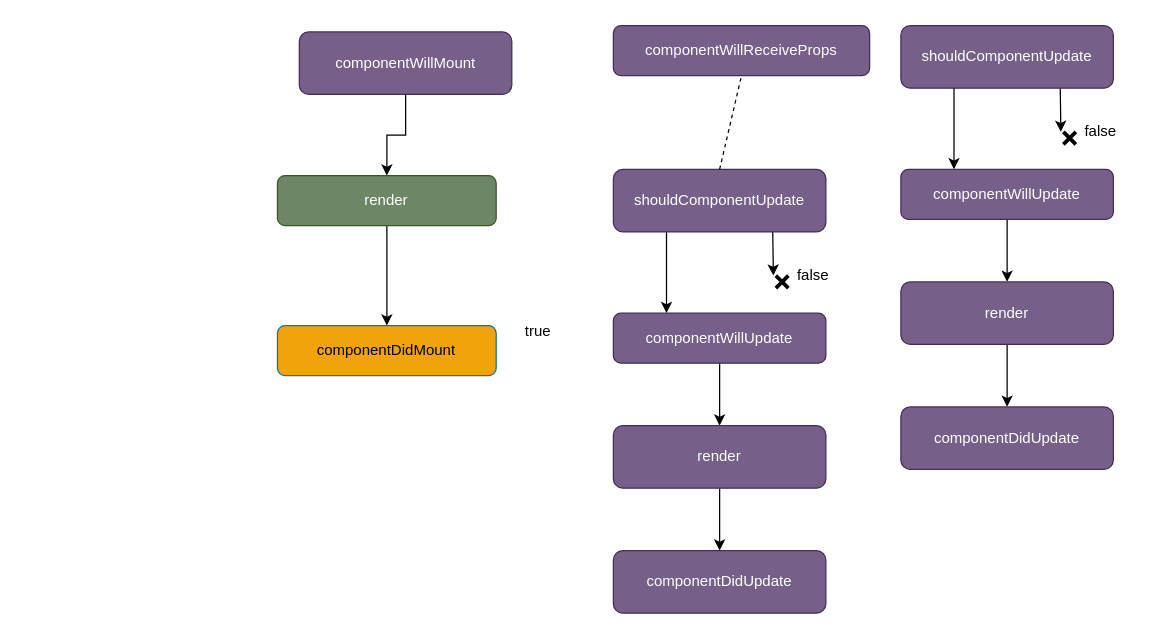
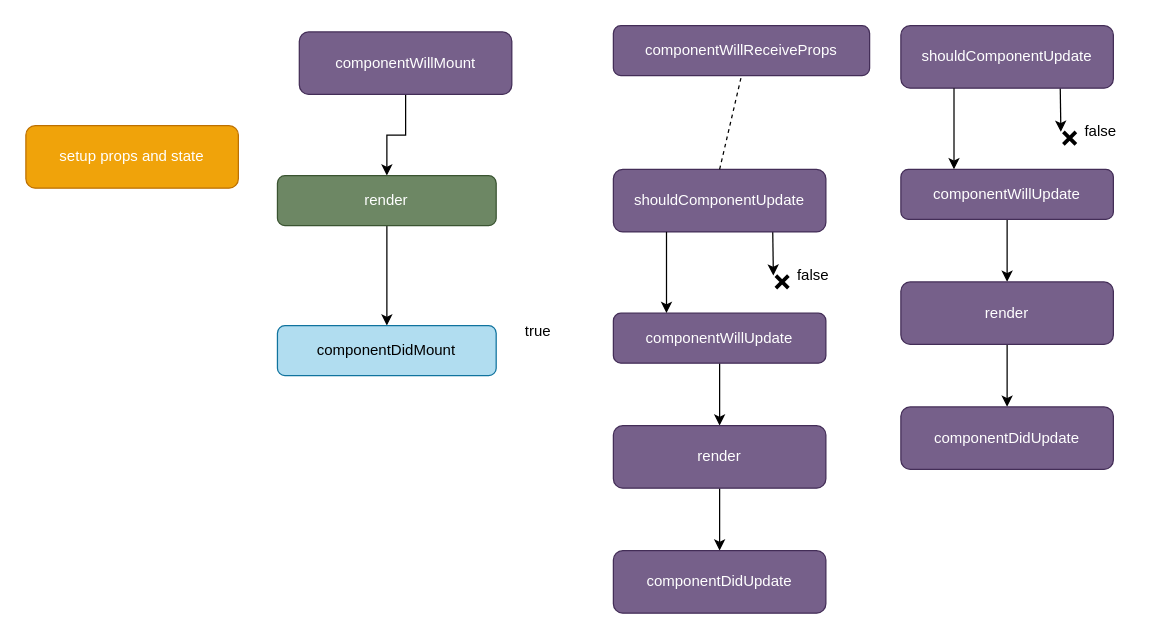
  <mxCell id="0" />
  <mxCell id="1" parent="0" />
+ <mxCell id="2" value="setup props and state" style="rounded=1;whiteSpace=wrap;html=1;fillColor=#f0a30a;strokeColor=#BD7000;fontColor=#ffffff;" vertex="1" parent="1"><mxGeometry y="100" width="170" height="50" as="geometry" x="20" /></mxCell>
  <mxCell id="3" value="" style="edgeStyle=orthogonalEdgeStyle;rounded=0;orthogonalLoop=1;jettySize=auto;html=1;" edge="1" parent="1" source="4" target="6"><mxGeometry relative="1" as="geometry" /></mxCell>
  <mxCell id="4" value="componentWillMount" style="rounded=1;whiteSpace=wrap;html=1;fillColor=#76608a;strokeColor=#432D57;fontColor=#ffffff;" vertex="1" parent="1"><mxGeometry x="238.75" y="25" width="170" height="50" as="geometry" /></mxCell>
  <mxCell id="5" value="" style="edgeStyle=orthogonalEdgeStyle;rounded=0;orthogonalLoop=1;jettySize=auto;html=1;" edge="1" parent="1" source="6"><mxGeometry relative="1" as="geometry"><mxPoint x="308.8" y="260" as="targetPoint" /></mxGeometry></mxCell>
  <mxCell id="6" value="render" style="whiteSpace=wrap;html=1;rounded=1;fontColor=#ffffff;strokeColor=#3A5431;fillColor=#6d8764;" vertex="1" parent="1"><mxGeometry x="221.25" y="140" width="175" height="40" as="geometry" /></mxCell>
- <mxCell id="7" value="componentDidMount" style="whiteSpace=wrap;html=1;rounded=1;strokeColor=#10739e;fillColor=#f0a30a;" vertex="1" parent="1"><mxGeometry x="221.25" y="260" width="175" height="40" as="geometry" /></mxCell>
+ <mxCell id="7" value="componentDidMount" style="whiteSpace=wrap;html=1;rounded=1;strokeColor=#10739e;fillColor=#b1ddf0;" vertex="1" parent="1"><mxGeometry x="221.25" y="260" width="175" height="40" as="geometry" /></mxCell>
  <mxCell id="8" value="componentWillReceiveProps" style="rounded=1;whiteSpace=wrap;html=1;fillColor=#76608a;strokeColor=#432D57;fontColor=#ffffff;" vertex="1" parent="1"><mxGeometry x="490" y="20" width="205" height="40" as="geometry" /></mxCell>
  <mxCell id="9" style="edgeStyle=orthogonalEdgeStyle;rounded=1;orthogonalLoop=1;jettySize=auto;html=1;exitX=0.75;exitY=1;exitDx=0;exitDy=0;" edge="1" parent="1" source="10"><mxGeometry relative="1" as="geometry"><mxPoint x="618" y="220" as="targetPoint" /></mxGeometry></mxCell>
  <mxCell id="10" value="shouldComponentUpdate" style="rounded=1;whiteSpace=wrap;html=1;fillColor=#76608a;strokeColor=#432D57;fontColor=#ffffff;" vertex="1" parent="1"><mxGeometry x="490" y="135" width="170" height="50" as="geometry" /></mxCell>
  <mxCell id="11" value="" style="edgeStyle=orthogonalEdgeStyle;rounded=1;orthogonalLoop=1;jettySize=auto;html=1;" edge="1" parent="1" source="12" target="14"><mxGeometry relative="1" as="geometry" /></mxCell>
  <mxCell id="12" value="componentWillUpdate" style="rounded=1;whiteSpace=wrap;html=1;fillColor=#76608a;strokeColor=#432D57;fontColor=#ffffff;" vertex="1" parent="1"><mxGeometry x="490" y="250" width="170" height="40" as="geometry" /></mxCell>
  <mxCell id="13" value="" style="edgeStyle=orthogonalEdgeStyle;rounded=1;orthogonalLoop=1;jettySize=auto;html=1;" edge="1" parent="1" source="14" target="15"><mxGeometry relative="1" as="geometry" /></mxCell>
  <mxCell id="14" value="render" style="rounded=1;whiteSpace=wrap;html=1;fillColor=#76608a;strokeColor=#432D57;fontColor=#ffffff;" vertex="1" parent="1"><mxGeometry x="490" y="340" width="170" height="50" as="geometry" /></mxCell>
  <mxCell id="15" value="componentDidUpdate" style="rounded=1;whiteSpace=wrap;html=1;fillColor=#76608a;strokeColor=#432D57;fontColor=#ffffff;" vertex="1" parent="1"><mxGeometry x="490" y="440" width="170" height="50" as="geometry" /></mxCell>
  <mxCell id="16" value="" style="endArrow=none;dashed=1;html=1;entryX=0.5;entryY=1;entryDx=0;entryDy=0;exitX=0.5;exitY=0;exitDx=0;exitDy=0;" edge="1" parent="1" source="10" target="8"><mxGeometry width="50" height="50" relative="1" as="geometry"><mxPoint x="470" y="260" as="sourcePoint" /><mxPoint x="520" y="210" as="targetPoint" /></mxGeometry></mxCell>
  <mxCell id="17" value="" style="endArrow=classic;html=1;exitX=0.25;exitY=1;exitDx=0;exitDy=0;entryX=0.25;entryY=0;entryDx=0;entryDy=0;rounded=1;" edge="1" parent="1" source="10" target="12"><mxGeometry width="50" height="50" relative="1" as="geometry"><mxPoint x="470" y="260" as="sourcePoint" /><mxPoint x="520" y="210" as="targetPoint" /></mxGeometry></mxCell>
  <mxCell id="18" value="true" style="text;html=1;strokeColor=none;fillColor=none;align=center;verticalAlign=middle;whiteSpace=wrap;rounded=0;" vertex="1" parent="1"><mxGeometry x="410" y="255" width="40" height="20" as="geometry" /></mxCell>
  <mxCell id="19" value="false" style="text;html=1;strokeColor=none;fillColor=none;align=center;verticalAlign=middle;whiteSpace=wrap;rounded=0;" vertex="1" parent="1"><mxGeometry x="630" y="210" width="40" height="20" as="geometry" /></mxCell>
  <mxCell id="20" value="" style="shape=umlDestroy;whiteSpace=wrap;html=1;strokeWidth=3;fillColor=#2a2a2a;" vertex="1" parent="1"><mxGeometry x="620" y="220" width="10" height="10" as="geometry" /></mxCell>
  <mxCell id="21" style="edgeStyle=orthogonalEdgeStyle;rounded=1;orthogonalLoop=1;jettySize=auto;html=1;exitX=0.75;exitY=1;exitDx=0;exitDy=0;" edge="1" parent="1" source="22"><mxGeometry relative="1" as="geometry"><mxPoint x="848" y="105" as="targetPoint" /></mxGeometry></mxCell>
  <mxCell id="22" value="shouldComponentUpdate" style="rounded=1;whiteSpace=wrap;html=1;fillColor=#76608a;strokeColor=#432D57;fontColor=#ffffff;" vertex="1" parent="1"><mxGeometry x="720" y="20" width="170" height="50" as="geometry" /></mxCell>
  <mxCell id="23" value="" style="edgeStyle=orthogonalEdgeStyle;rounded=1;orthogonalLoop=1;jettySize=auto;html=1;" edge="1" parent="1" source="24" target="26"><mxGeometry relative="1" as="geometry" /></mxCell>
  <mxCell id="24" value="componentWillUpdate" style="rounded=1;whiteSpace=wrap;html=1;fillColor=#76608a;strokeColor=#432D57;fontColor=#ffffff;" vertex="1" parent="1"><mxGeometry x="720" y="135" width="170" height="40" as="geometry" /></mxCell>
  <mxCell id="25" value="" style="edgeStyle=orthogonalEdgeStyle;rounded=1;orthogonalLoop=1;jettySize=auto;html=1;" edge="1" parent="1" source="26" target="27"><mxGeometry relative="1" as="geometry" /></mxCell>
  <mxCell id="26" value="render" style="rounded=1;whiteSpace=wrap;html=1;fillColor=#76608a;strokeColor=#432D57;fontColor=#ffffff;" vertex="1" parent="1"><mxGeometry x="720" y="225" width="170" height="50" as="geometry" /></mxCell>
  <mxCell id="27" value="componentDidUpdate" style="rounded=1;whiteSpace=wrap;html=1;fillColor=#76608a;strokeColor=#432D57;fontColor=#ffffff;" vertex="1" parent="1"><mxGeometry x="720" y="325" width="170" height="50" as="geometry" /></mxCell>
  <mxCell id="28" value="" style="endArrow=classic;html=1;exitX=0.25;exitY=1;exitDx=0;exitDy=0;entryX=0.25;entryY=0;entryDx=0;entryDy=0;rounded=1;" edge="1" parent="1" source="22" target="24"><mxGeometry width="50" height="50" relative="1" as="geometry"><mxPoint x="700" y="145" as="sourcePoint" /><mxPoint x="750" y="95" as="targetPoint" /></mxGeometry></mxCell>
  <mxCell id="29" value="false" style="text;html=1;strokeColor=none;fillColor=none;align=center;verticalAlign=middle;whiteSpace=wrap;rounded=0;" vertex="1" parent="1"><mxGeometry x="860" y="95" width="40" height="20" as="geometry" /></mxCell>
  <mxCell id="30" value="" style="shape=umlDestroy;whiteSpace=wrap;html=1;strokeWidth=3;fillColor=#2a2a2a;" vertex="1" parent="1"><mxGeometry x="850" y="105" width="10" height="10" as="geometry" /></mxCell>
